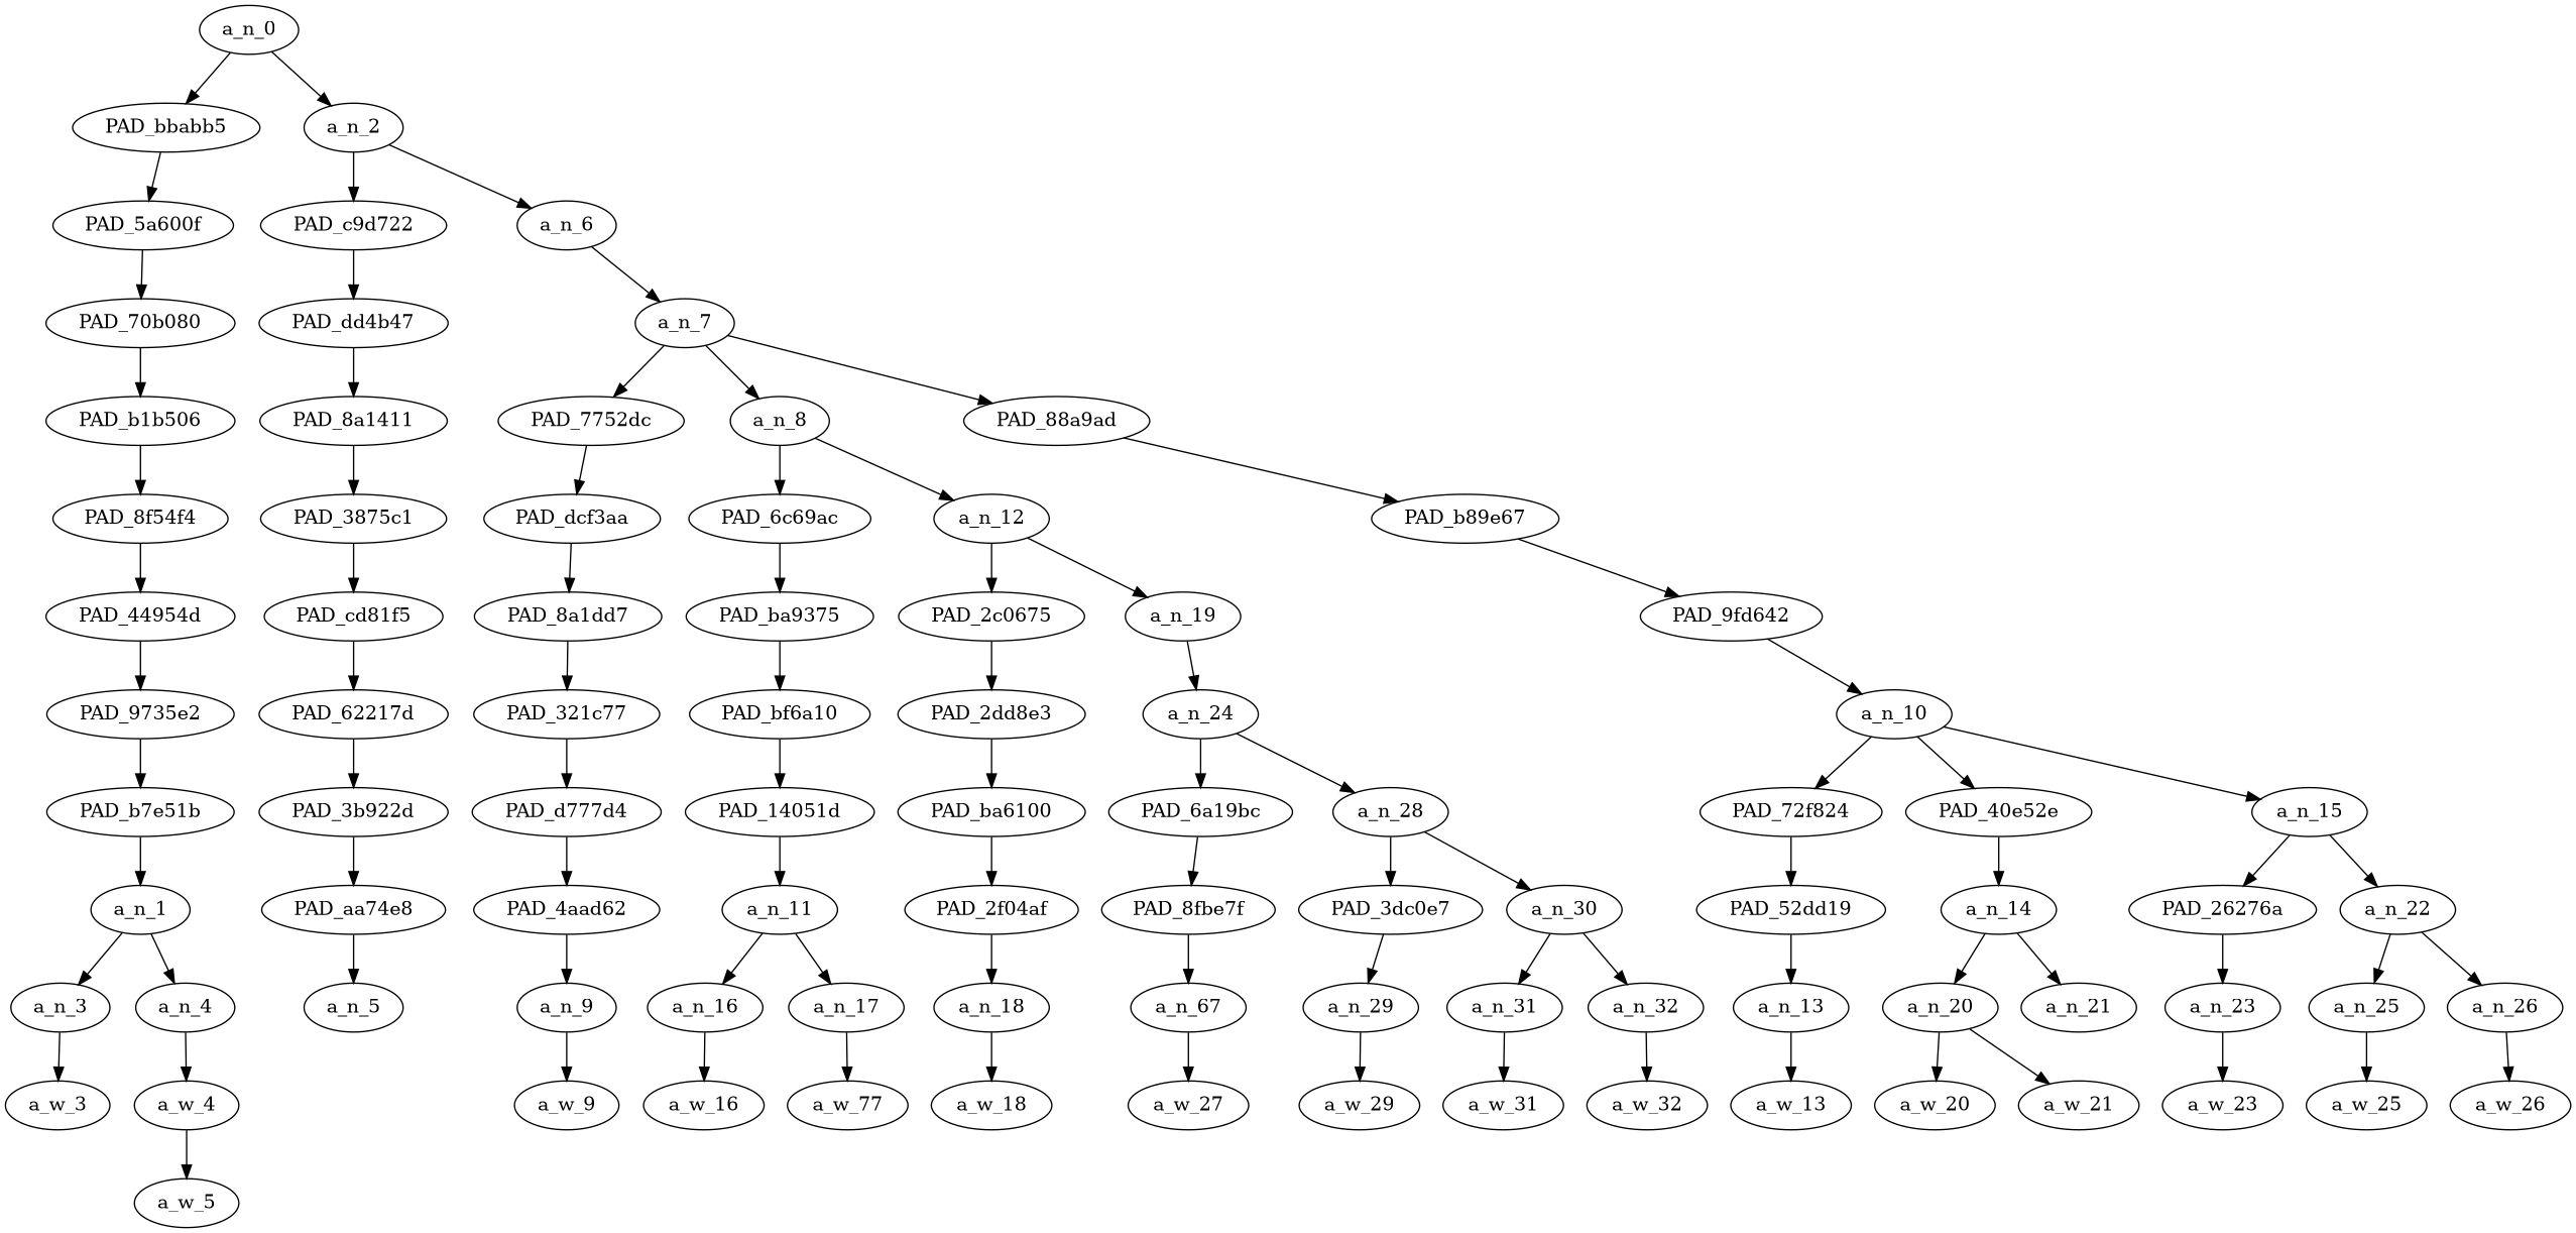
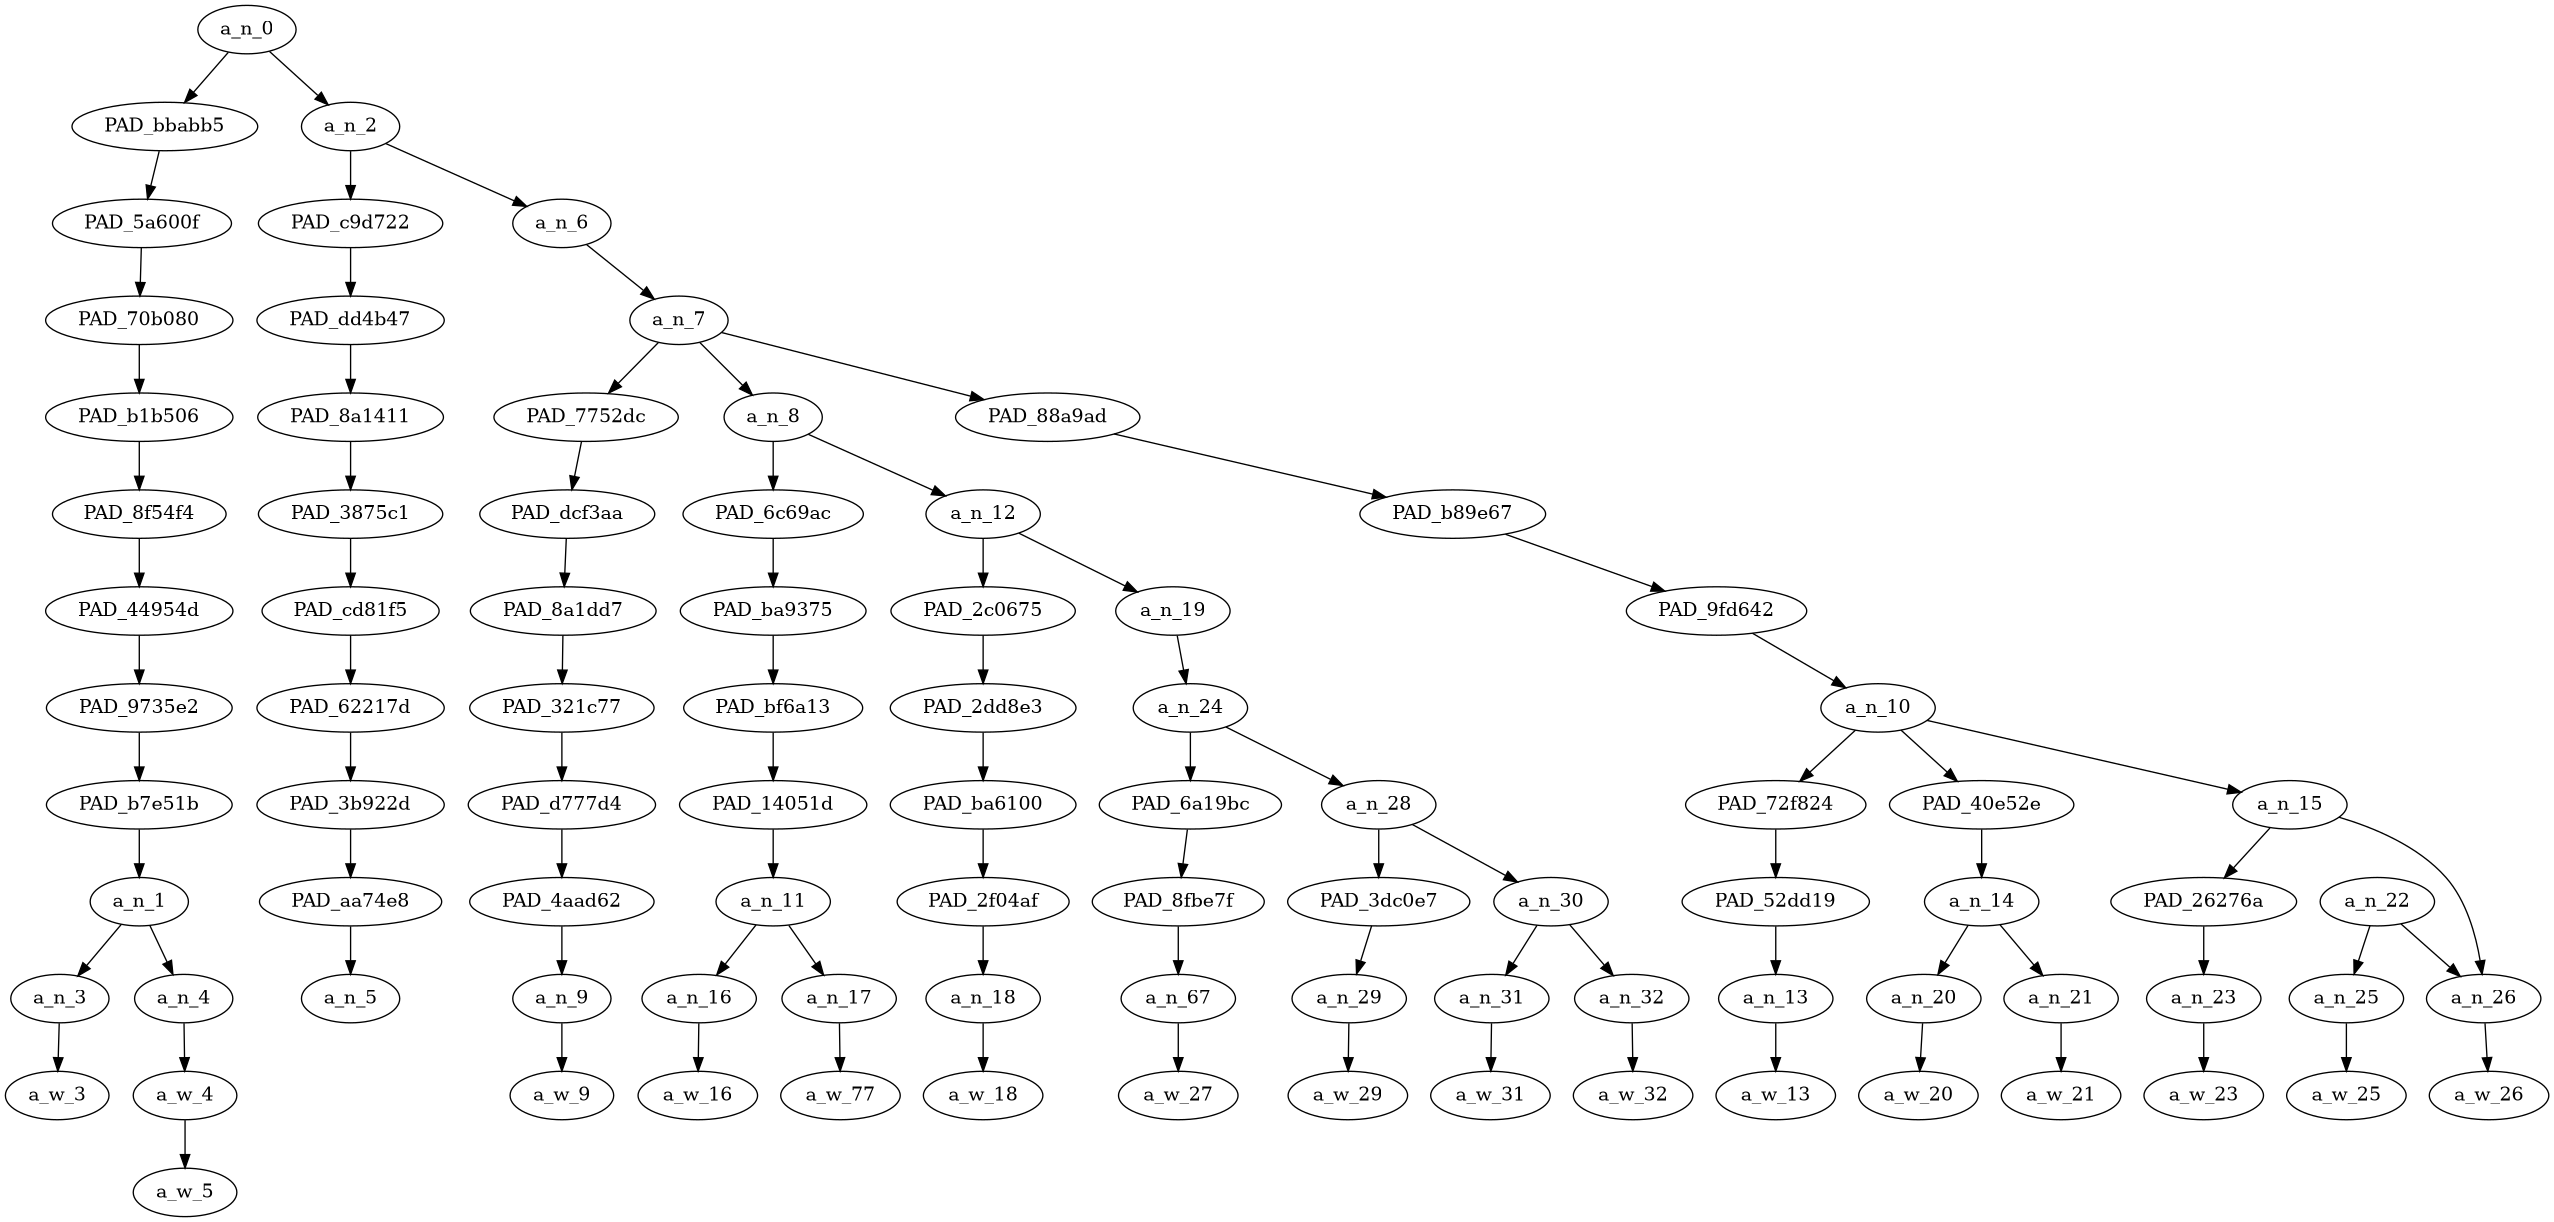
  strict digraph {
    node [div_dir=-1 index=0 level=1 text_span="[2]" value=0.10424572]
    a_n_0 [level=11 text_span="[0, 1, 2, 3, 4, 5, 6, 7, 8, 9, 10, 11, 12, 13, 14, 15, 16]" value=1.00000001]
    PAD_bbabb5 [div_dir=1 level=10 text_span="[0, 1]"]
    a_n_2 [index=1 level=10 text_span="[2, 3, 4, 5, 6, 7, 8, 9, 10, 11, 12, 13, 14, 15, 16]" value=0.89573129]
    PAD_5a600f [div_dir=1 level=9 text_span="[0, 1]"]
    PAD_c9d722 [index=1 level=9 value=0.07199553]
    a_n_6 [div_dir=1 index=2 level=9 text_span="[3, 4, 5, 6, 7, 8, 9, 10, 11, 12, 13, 14, 15, 16]" value=0.82368518]
    PAD_70b080 [div_dir=1 level=8 text_span="[0, 1]"]
    PAD_dd4b47 [index=1 level=8 value=0.07199553]
    a_n_7 [div_dir=1 index=2 level=8 text_span="[3, 4, 5, 6, 7, 8, 9, 10, 11, 12, 13, 14, 15, 16]" value=0.82365838]
    PAD_b1b506 [div_dir=1 level=7 text_span="[0, 1]"]
    PAD_8f54f4 [div_dir=1 level=6 text_span="[0, 1]"]
    PAD_44954d [div_dir=1 level=5 text_span="[0, 1]"]
    PAD_9735e2 [div_dir=1 level=4 text_span="[0, 1]"]
    PAD_b7e51b [div_dir=1 level=3 text_span="[0, 1]"]
    a_n_1 [div_dir=1 level=2 text_span="[0, 1]"]
    a_n_3 [div_dir=1 text_span="[0]" value=0.05019872]
    a_n_4 [div_dir=1 index=1 text_span="[1]" value=0.05383632]
    a_w_3 [div_dir=0 level=0 text_span="[0]" value="<user>"]
    a_w_4 [div_dir=0 index=1 level=0 text_span="[1]" value="<user>1"]
    a_w_5 [div_dir=0 index=2 level=0 value=believe]
    PAD_8a1411 [index=1 level=7 value=0.07199553]
    PAD_7752dc [index=3 level=7 text_span="[10]" value=0.04419018]
    a_n_8 [div_dir=1 index=2 level=7 text_span="[3, 4, 5, 6, 7, 8, 9]" value=0.50524507]
    PAD_88a9ad [index=4 level=7 text_span="[11, 12, 13, 14, 15, 16]" value=0.27419632]
    PAD_3875c1 [index=1 level=6 value=0.07199553]
    PAD_cd81f5 [index=1 level=5 value=0.07199553]
    PAD_62217d [index=1 level=4 value=0.07199553]
    PAD_3b922d [index=1 level=3 value=0.07199553]
    PAD_aa74e8 [index=1 level=2 value=0.07199553]
    a_n_5 [index=2 value=0.07199553]
    PAD_dcf3aa [index=4 level=6 text_span="[10]" value=0.04419018]
    PAD_6c69ac [index=2 level=6 text_span="[3, 4]" value=0.11415990]
    a_n_12 [div_dir=1 index=3 level=6 text_span="[5, 6, 7, 8, 9]" value=0.39094492]
    PAD_b89e67 [index=5 level=6 text_span="[11, 12, 13, 14, 15, 16]" value=0.27419632]
    PAD_8a1dd7 [index=5 level=5 text_span="[10]" value=0.04419018]
    PAD_ba9375 [index=2 level=5 text_span="[3, 4]" value=0.11415990]
    PAD_2c0675 [div_dir=1 index=3 level=5 text_span="[5]" value=0.06098762]
    a_n_19 [div_dir=1 index=4 level=5 text_span="[6, 7, 8, 9]" value=0.32975310]
    PAD_9fd642 [index=6 level=5 text_span="[11, 12, 13, 14, 15, 16]" value=0.27419632]
    PAD_321c77 [index=5 level=4 text_span="[10]" value=0.04419018]
    PAD_d777d4 [index=6 level=3 text_span="[10]" value=0.04419018]
    PAD_4aad62 [index=7 level=2 text_span="[10]" value=0.04419018]
    a_n_9 [index=10 text_span="[10]" value=0.04419018]
    a_w_9 [div_dir=0 index=10 level=0 text_span="[10]" value=then]
-   PAD_bf6a13 [index=2 level=4 text_span="[3, 4]" value=0.11415990 label=PAD_bf6a10]
+   PAD_bf6a13 [index=2 level=4 text_span="[3, 4]" value=0.11415990]
    PAD_2dd8e3 [div_dir=1 index=3 level=4 text_span="[5]" value=0.06098762]
    a_n_24 [div_dir=1 index=4 level=4 text_span="[6, 7, 8, 9]" value=0.32968539]
    PAD_14051d [index=2 level=3 text_span="[3, 4]" value=0.11415990]
    a_n_11 [index=2 level=2 text_span="[3, 4]" value=0.11415990]
    a_n_16 [index=3 text_span="[3]" value=0.04240130]
    a_n_17 [index=4 text_span="[4]" value=0.07170526]
    a_w_16 [div_dir=0 index=3 level=0 text_span="[3]" value=all]
    n53 [div_dir=0 index=4 label=a_w_77 level=0 text_span="[4]" value=women]
    PAD_ba6100 [div_dir=1 index=3 level=3 text_span="[5]" value=0.06098762]
    PAD_6a19bc [index=4 level=3 text_span="[6]" value=0.08565209]
    a_n_28 [div_dir=1 index=5 level=3 text_span="[7, 8, 9]" value=0.24396558]
    PAD_2f04af [div_dir=1 index=3 level=2 text_span="[5]" value=0.06098762]
    a_n_18 [div_dir=1 index=5 text_span="[5]" value=0.06098762]
    a_w_18 [div_dir=0 index=5 level=0 text_span="[5]" value=unless]
    PAD_8fbe7f [index=4 level=2 text_span="[6]" value=0.08565209]
    PAD_3dc0e7 [index=5 level=2 text_span="[7]" value=0.03266769]
    a_n_30 [div_dir=1 index=6 level=2 text_span="[8, 9]" value=0.21114684]
    n63 [index=6 label=a_n_67 text_span="[6]" value=0.08565209]
    a_n_29 [index=7 text_span="[7]" value=0.03266769]
    a_n_31 [div_dir=1 index=8 text_span="[8]" value=0.04716827]
    a_n_32 [div_dir=1 index=9 text_span="[9]" value=0.16368499]
    a_w_27 [div_dir=0 index=6 level=0 text_span="[6]" value=raped]
    a_w_29 [div_dir=0 index=7 level=0 text_span="[7]" value=by]
    a_w_31 [div_dir=0 index=8 level=0 text_span="[8]" value=a]
    a_w_32 [div_dir=0 index=9 level=0 text_span="[9]" value=democrat]
    a_n_10 [index=6 level=4 text_span="[11, 12, 13, 14, 15, 16]" value=0.27419632]
    PAD_72f824 [index=7 level=3 text_span="[11]" value=0.07786844]
    PAD_40e52e [div_dir=1 index=8 level=3 text_span="[12, 13]" value=0.09672372]
    a_n_15 [index=9 level=3 text_span="[14, 15, 16]" value=0.09949575]
    PAD_52dd19 [index=8 level=2 text_span="[11]" value=0.07786844]
    a_n_14 [div_dir=1 index=9 level=2 text_span="[12, 13]" value=0.09672372]
    PAD_26276a [index=11 level=2 text_span="[16]" value=0.04338332]
    a_n_22 [div_dir=1 index=10 level=2 text_span="[14, 15]" value=0.05610572]
    a_n_13 [index=11 text_span="[11]" value=0.07786844]
    a_n_20 [div_dir=1 index=12 text_span="[12]" value=0.03537973]
    a_n_21 [div_dir=1 index=13 text_span="[13]" value=0.06116309]
    a_n_23 [index=16 text_span="[16]" value=0.04338332]
    a_n_25 [div_dir=1 index=14 text_span="[14]" value=0.02944601]
    a_n_26 [div_dir=1 index=15 text_span="[15]" value=0.02662160]
    a_w_13 [div_dir=0 index=11 level=0 text_span="[11]" value=destroy]
    a_w_20 [div_dir=0 index=12 level=0 text_span="[12]" value=the]
    a_w_21 [div_dir=0 index=13 level=0 text_span="[13]" value=victim]
    a_w_23 [div_dir=0 index=16 level=0 text_span="[16]" value=costs]
    a_w_25 [div_dir=0 index=14 level=0 text_span="[14]" value=at]
    a_w_26 [div_dir=0 index=15 level=0 text_span="[15]" value=all1]
    a_n_0 -> PAD_bbabb5
    a_n_0 -> a_n_2
    PAD_bbabb5 -> PAD_5a600f
    a_n_2 -> PAD_c9d722
    a_n_2 -> a_n_6
    PAD_5a600f -> PAD_70b080
    PAD_c9d722 -> PAD_dd4b47
    a_n_6 -> a_n_7
    PAD_70b080 -> PAD_b1b506
    PAD_dd4b47 -> PAD_8a1411
    a_n_7 -> PAD_7752dc
    a_n_7 -> a_n_8
    a_n_7 -> PAD_88a9ad
    PAD_b1b506 -> PAD_8f54f4
    PAD_8f54f4 -> PAD_44954d
    PAD_44954d -> PAD_9735e2
    PAD_9735e2 -> PAD_b7e51b
    PAD_b7e51b -> a_n_1
    a_n_1 -> a_n_3
    a_n_1 -> a_n_4
    a_n_3 -> a_w_3
    a_n_4 -> a_w_4
    a_w_4 -> a_w_5
    PAD_8a1411 -> PAD_3875c1
    PAD_7752dc -> PAD_dcf3aa
    a_n_8 -> PAD_6c69ac
    a_n_8 -> a_n_12
    PAD_88a9ad -> PAD_b89e67
    PAD_3875c1 -> PAD_cd81f5
    PAD_cd81f5 -> PAD_62217d
    PAD_62217d -> PAD_3b922d
    PAD_3b922d -> PAD_aa74e8
    PAD_aa74e8 -> a_n_5
    PAD_dcf3aa -> PAD_8a1dd7
    PAD_6c69ac -> PAD_ba9375
    a_n_12 -> PAD_2c0675
    a_n_12 -> a_n_19
    PAD_b89e67 -> PAD_9fd642
    PAD_8a1dd7 -> PAD_321c77
    PAD_ba9375 -> PAD_bf6a13
    PAD_2c0675 -> PAD_2dd8e3
    a_n_19 -> a_n_24
    PAD_9fd642 -> a_n_10
    PAD_321c77 -> PAD_d777d4
    PAD_d777d4 -> PAD_4aad62
    PAD_4aad62 -> a_n_9
    a_n_9 -> a_w_9
    PAD_bf6a13 -> PAD_14051d
    PAD_2dd8e3 -> PAD_ba6100
    a_n_24 -> PAD_6a19bc
    a_n_24 -> a_n_28
    PAD_14051d -> a_n_11
    a_n_11 -> a_n_16
    a_n_11 -> a_n_17
    a_n_16 -> a_w_16
    a_n_17 -> n53
    PAD_ba6100 -> PAD_2f04af
    PAD_6a19bc -> PAD_8fbe7f
    a_n_28 -> PAD_3dc0e7
    a_n_28 -> a_n_30
    PAD_2f04af -> a_n_18
    a_n_18 -> a_w_18
    PAD_8fbe7f -> n63
    PAD_3dc0e7 -> a_n_29
    a_n_30 -> a_n_31
    a_n_30 -> a_n_32
    n63 -> a_w_27
    a_n_29 -> a_w_29
    a_n_31 -> a_w_31
    a_n_32 -> a_w_32
    a_n_10 -> PAD_72f824
    a_n_10 -> PAD_40e52e
    a_n_10 -> a_n_15
    PAD_72f824 -> PAD_52dd19
    PAD_40e52e -> a_n_14
    a_n_15 -> PAD_26276a
-   a_n_15 -> a_n_22
+   a_n_15 -> a_n_26
    PAD_52dd19 -> a_n_13
    a_n_14 -> a_n_20
    a_n_14 -> a_n_21
    PAD_26276a -> a_n_23
    a_n_22 -> a_n_25
    a_n_22 -> a_n_26
    a_n_13 -> a_w_13
    a_n_20 -> a_w_20
-   a_n_20 -> a_w_21
+   a_n_21 -> a_w_21
    a_n_23 -> a_w_23
    a_n_25 -> a_w_25
    a_n_26 -> a_w_26
  }
